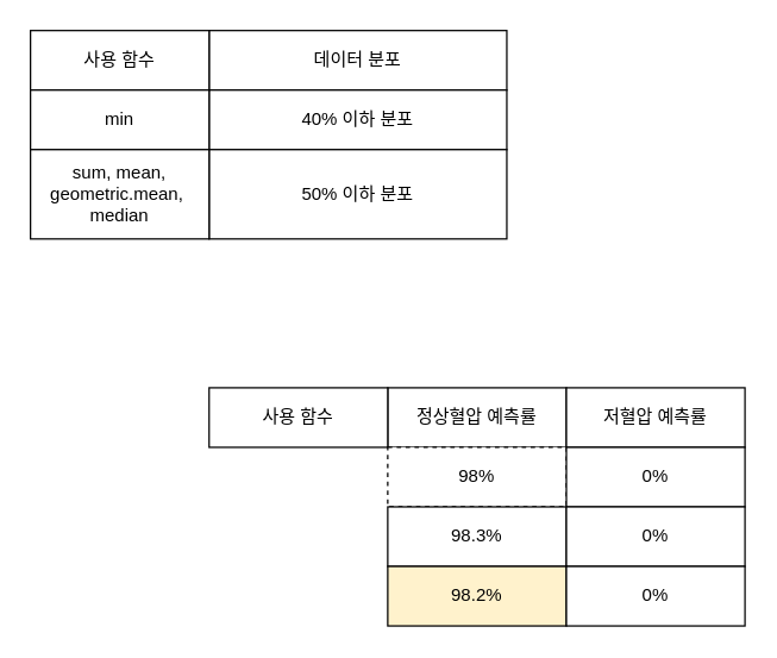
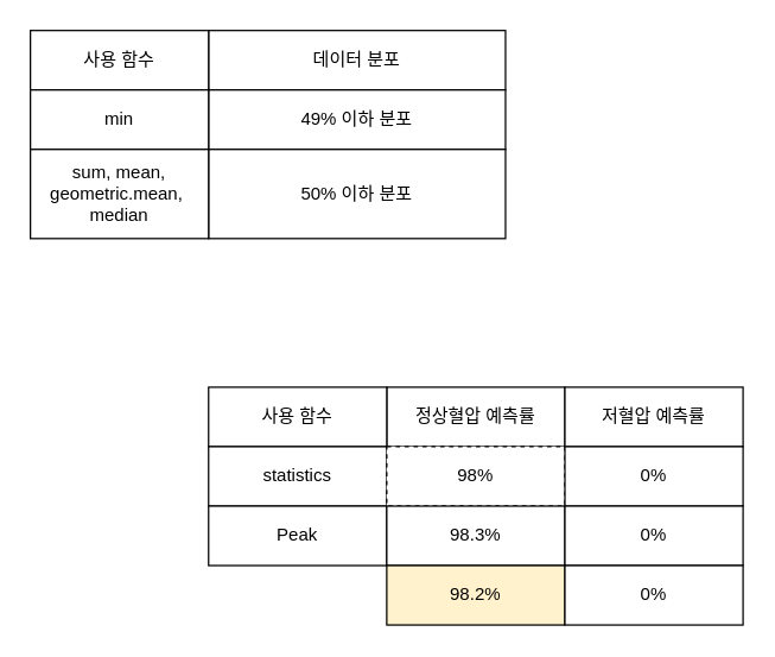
  <mxCell id="0" />
  <mxCell id="1" parent="0" />
  <mxCell id="2" value="" style="group" parent="1" vertex="1" connectable="0"><mxGeometry x="20" y="20" width="320" height="180" as="geometry" /></mxCell>
  <mxCell id="3" value="데이터 분포" style="rounded=0;whiteSpace=wrap;html=1;" parent="2" vertex="1"><mxGeometry x="120" width="200" height="40" as="geometry" /></mxCell>
- <mxCell id="4" value="&lt;span&gt;40% 이하 분포&lt;/span&gt;" style="rounded=0;whiteSpace=wrap;html=1;" parent="2" vertex="1"><mxGeometry x="120" y="40" width="200" height="40" as="geometry" /></mxCell>
+ <mxCell id="4" value="&lt;span&gt;49% 이하 분포&lt;/span&gt;" style="rounded=0;whiteSpace=wrap;html=1;" parent="2" vertex="1"><mxGeometry x="120" y="40" width="200" height="40" as="geometry" /></mxCell>
  <mxCell id="5" value="사용 함수" style="rounded=0;whiteSpace=wrap;html=1;" parent="2" vertex="1"><mxGeometry width="120" height="40" as="geometry" /></mxCell>
  <mxCell id="6" value="min" style="rounded=0;whiteSpace=wrap;html=1;" parent="2" vertex="1"><mxGeometry y="40" width="120" height="40" as="geometry" /></mxCell>
  <mxCell id="7" value="" style="group" parent="2" vertex="1" connectable="0"><mxGeometry y="80" width="320" height="60" as="geometry" /></mxCell>
  <mxCell id="8" value="50% 이하 분포" style="rounded=0;whiteSpace=wrap;html=1;" parent="7" vertex="1"><mxGeometry x="120" width="200" height="60" as="geometry" /></mxCell>
  <mxCell id="9" value="sum, mean, geometric.mean,&amp;nbsp;&lt;br&gt;median" style="rounded=0;whiteSpace=wrap;html=1;" parent="7" vertex="1"><mxGeometry width="120" height="60" as="geometry" /></mxCell>
  <mxCell id="10" value="정상혈압 예측률" style="rounded=0;whiteSpace=wrap;html=1;container=0;" vertex="1" parent="1"><mxGeometry x="260" y="260" width="120" height="40" as="geometry" /></mxCell>
  <mxCell id="11" value="사용 함수" style="rounded=0;whiteSpace=wrap;html=1;container=0;" vertex="1" parent="1"><mxGeometry x="140" y="260" width="120" height="40" as="geometry" /></mxCell>
+ <mxCell id="12" value="&lt;span&gt;statistics&lt;/span&gt;" style="rounded=0;whiteSpace=wrap;html=1;container=0;" vertex="1" parent="1"><mxGeometry x="140" y="300" width="120" height="40" as="geometry" /></mxCell>
+ <mxCell id="13" value="Peak" style="rounded=0;whiteSpace=wrap;html=1;container=0;" vertex="1" parent="1"><mxGeometry x="140" y="340" width="120" height="40" as="geometry" /></mxCell>
  <mxCell id="14" value="저혈압 예측률" style="rounded=0;whiteSpace=wrap;html=1;container=0;" vertex="1" parent="1"><mxGeometry x="380" y="260" width="120" height="40" as="geometry" /></mxCell>
  <mxCell id="15" value="98%" style="rounded=0;whiteSpace=wrap;html=1;container=0;dashed=1;" vertex="1" parent="1"><mxGeometry x="260" y="300" width="120" height="40" as="geometry" /></mxCell>
  <mxCell id="16" value="0%" style="rounded=0;whiteSpace=wrap;html=1;container=0;" vertex="1" parent="1"><mxGeometry x="380" y="300" width="120" height="40" as="geometry" /></mxCell>
  <mxCell id="17" value="98.3%" style="rounded=0;whiteSpace=wrap;html=1;container=0;" vertex="1" parent="1"><mxGeometry x="260" y="340" width="120" height="40" as="geometry" /></mxCell>
  <mxCell id="18" value="&lt;span&gt;0%&lt;/span&gt;" style="rounded=0;whiteSpace=wrap;html=1;container=0;" vertex="1" parent="1"><mxGeometry x="380" y="340" width="120" height="40" as="geometry" /></mxCell>
  <mxCell id="19" value="98.2%" style="rounded=0;whiteSpace=wrap;html=1;container=0;fillColor=#fff2cc;" vertex="1" parent="1"><mxGeometry x="260" y="380" width="120" height="40" as="geometry" /></mxCell>
  <mxCell id="20" value="&lt;span&gt;0%&lt;/span&gt;" style="rounded=0;whiteSpace=wrap;html=1;container=0;" vertex="1" parent="1"><mxGeometry x="380" y="380" width="120" height="40" as="geometry" /></mxCell>
